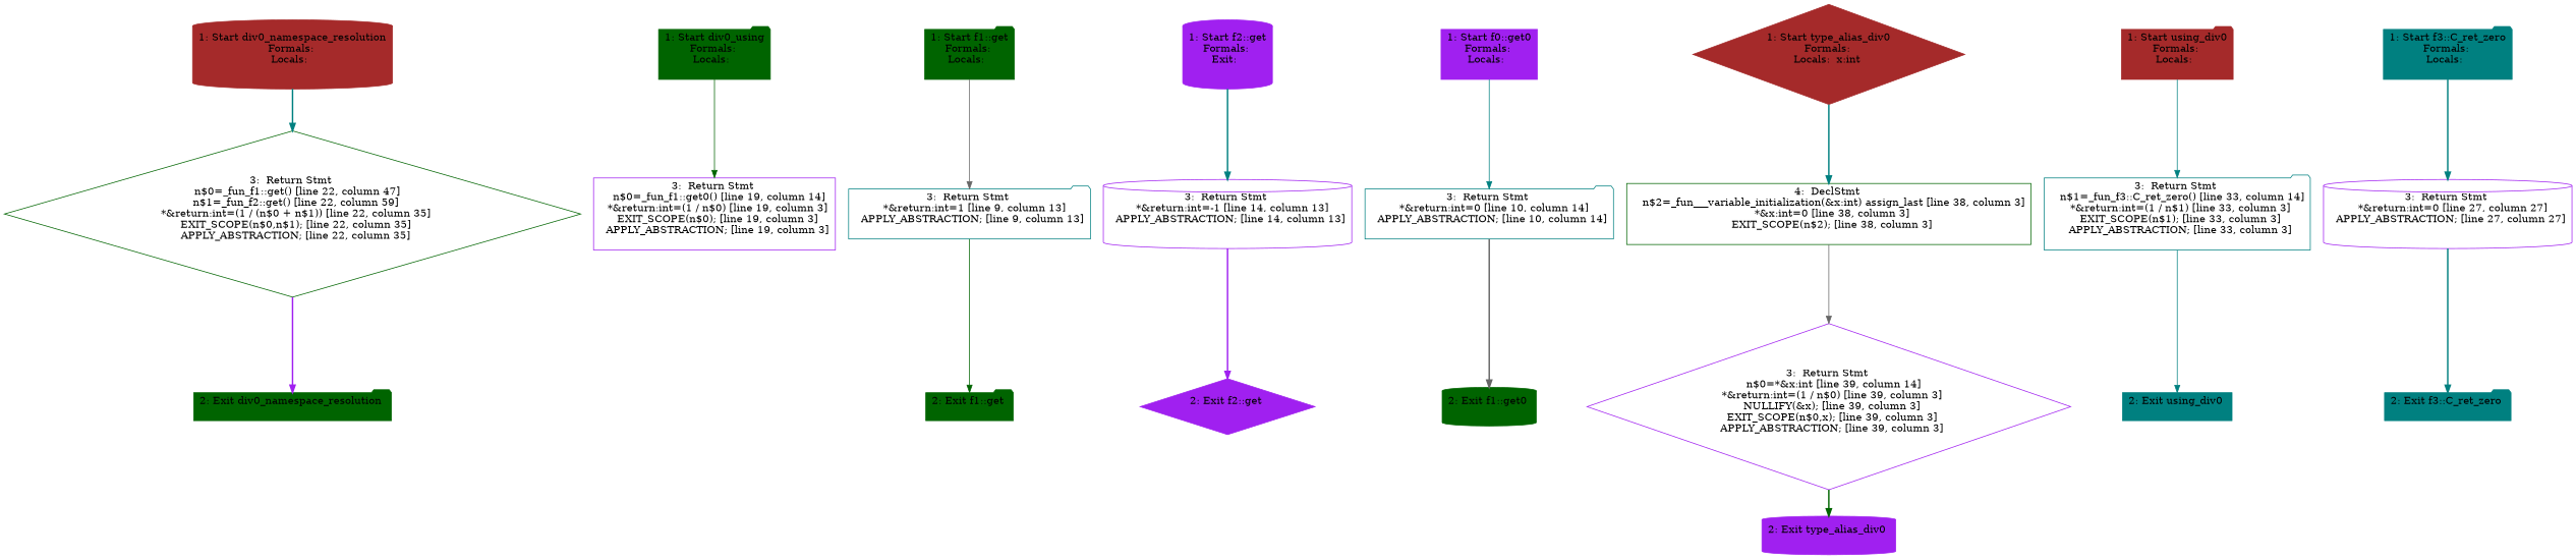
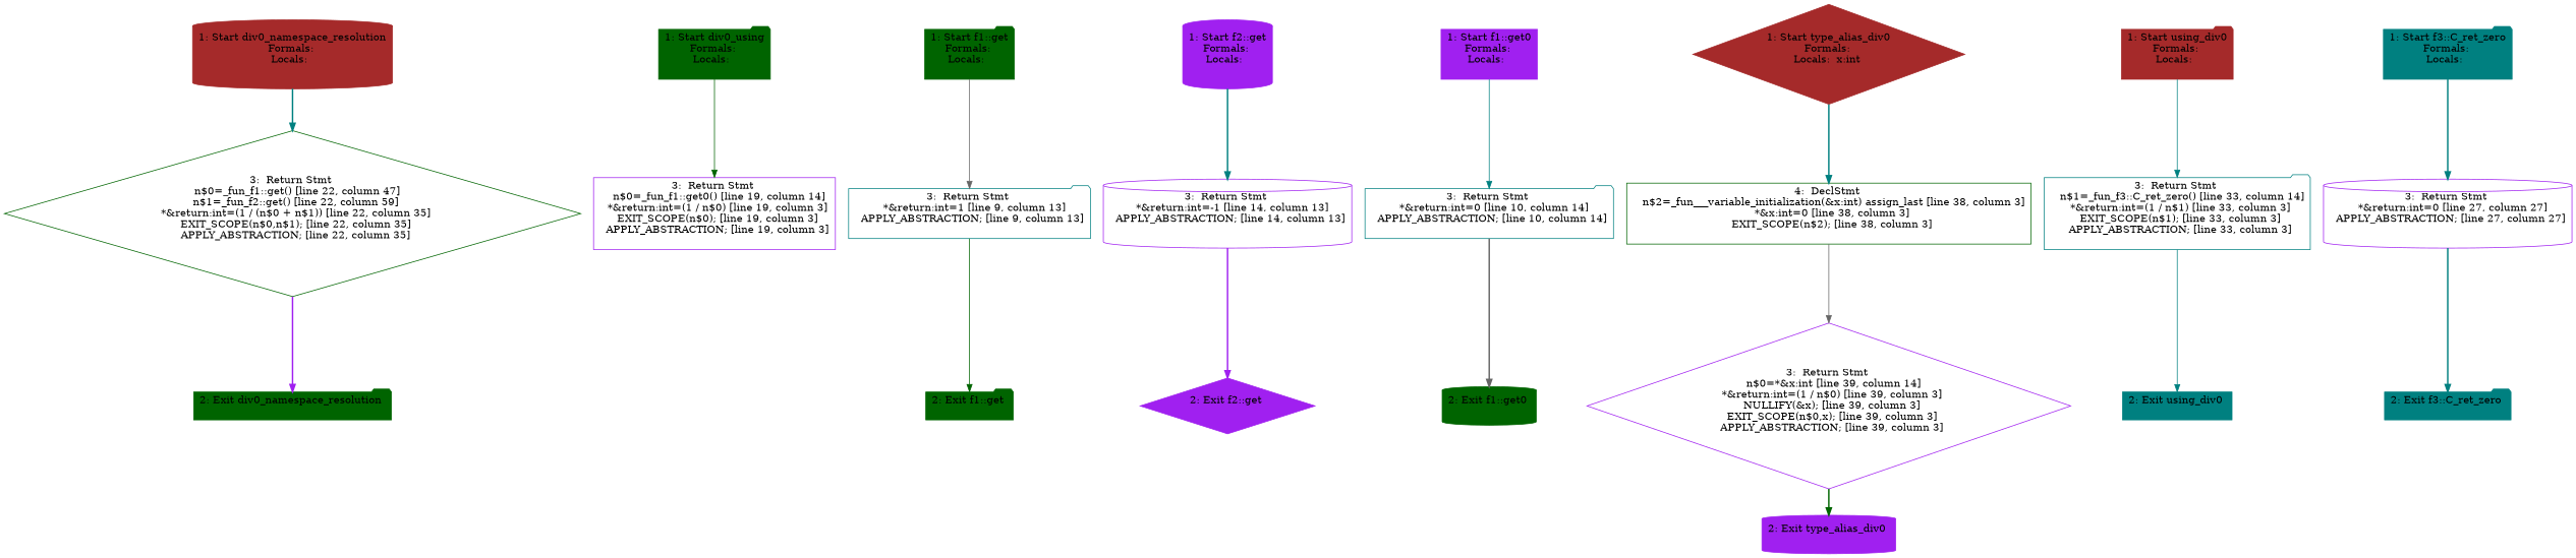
  digraph {
    node [color=purple shape=folder style=filled]
    edge [color=teal style=bold]
    n1 [color=brown label="1: Start div0_namespace_resolution\nFormals: \nLocals:  \n  " shape=cylinder]
    n2 [color=darkgreen label="3:  Return Stmt \n   n$0=_fun_f1::get() [line 22, column 47]\n  n$1=_fun_f2::get() [line 22, column 59]\n  *&return:int=(1 / (n$0 + n$1)) [line 22, column 35]\n  EXIT_SCOPE(n$0,n$1); [line 22, column 35]\n  APPLY_ABSTRACTION; [line 22, column 35]\n " shape=diamond style=""]
    n3 [color=darkgreen label="2: Exit div0_namespace_resolution \n  "]
    n4 [color=darkgreen label="1: Start div0_using\nFormals: \nLocals:  \n  "]
    n5 [label="3:  Return Stmt \n   n$0=_fun_f1::get0() [line 19, column 14]\n  *&return:int=(1 / n$0) [line 19, column 3]\n  EXIT_SCOPE(n$0); [line 19, column 3]\n  APPLY_ABSTRACTION; [line 19, column 3]\n " shape=box style=""]
    n6 [color=darkgreen label="1: Start f1::get\nFormals: \nLocals:  \n  "]
    n7 [color=teal label="3:  Return Stmt \n   *&return:int=1 [line 9, column 13]\n  APPLY_ABSTRACTION; [line 9, column 13]\n " style=""]
    n8 [color=darkgreen label="2: Exit f1::get \n  "]
-   n9 [label="1: Start f2::get\nFormals: \nExit:  \n  " shape=cylinder]
+   n9 [label="1: Start f2::get\nFormals: \nLocals:  \n  " shape=cylinder]
    n10 [label="3:  Return Stmt \n   *&return:int=-1 [line 14, column 13]\n  APPLY_ABSTRACTION; [line 14, column 13]\n " shape=cylinder style=""]
    n11 [label="2: Exit f2::get \n  " shape=diamond]
-   n12 [label="1: Start f0::get0\nFormals: \nLocals:  \n  " shape=box]
+   n12 [label="1: Start f1::get0\nFormals: \nLocals:  \n  " shape=box]
    n13 [color=teal label="3:  Return Stmt \n   *&return:int=0 [line 10, column 14]\n  APPLY_ABSTRACTION; [line 10, column 14]\n " style=""]
    n14 [color=darkgreen label="2: Exit f1::get0 \n  " shape=cylinder]
    n15 [color=brown label="1: Start type_alias_div0\nFormals: \nLocals:  x:int \n  " shape=diamond]
    n16 [color=darkgreen label="4:  DeclStmt \n   n$2=_fun___variable_initialization(&x:int) assign_last [line 38, column 3]\n  *&x:int=0 [line 38, column 3]\n  EXIT_SCOPE(n$2); [line 38, column 3]\n " shape=box style=""]
    n17 [label="3:  Return Stmt \n   n$0=*&x:int [line 39, column 14]\n  *&return:int=(1 / n$0) [line 39, column 3]\n  NULLIFY(&x); [line 39, column 3]\n  EXIT_SCOPE(n$0,x); [line 39, column 3]\n  APPLY_ABSTRACTION; [line 39, column 3]\n " shape=diamond style=""]
    n18 [label="2: Exit type_alias_div0 \n  " shape=cylinder]
    n19 [color=brown label="1: Start using_div0\nFormals: \nLocals:  \n  "]
    n20 [color=teal label="3:  Return Stmt \n   n$1=_fun_f3::C_ret_zero() [line 33, column 14]\n  *&return:int=(1 / n$1) [line 33, column 3]\n  EXIT_SCOPE(n$1); [line 33, column 3]\n  APPLY_ABSTRACTION; [line 33, column 3]\n " style=""]
    n21 [color=teal label="2: Exit using_div0 \n  " shape=box]
    n22 [color=teal label="1: Start f3::C_ret_zero\nFormals: \nLocals:  \n  "]
    n23 [label="3:  Return Stmt \n   *&return:int=0 [line 27, column 27]\n  APPLY_ABSTRACTION; [line 27, column 27]\n " shape=cylinder style=""]
    n24 [color=teal label="2: Exit f3::C_ret_zero \n  "]
    n1 -> n2
    n2 -> n3 [color=purple]
    n4 -> n5 [color=darkgreen style=solid]
    n6 -> n7 [color=gray40 style=solid]
    n7 -> n8 [color=darkgreen style=solid]
    n9 -> n10
    n10 -> n11 [color=purple]
    n12 -> n13 [style=solid]
    n13 -> n14 [color=gray40]
    n15 -> n16
    n16 -> n17 [color=gray40 style=solid]
    n17 -> n18 [color=darkgreen]
    n19 -> n20 [style=solid]
    n20 -> n21 [style=solid]
    n22 -> n23
    n23 -> n24
  }
